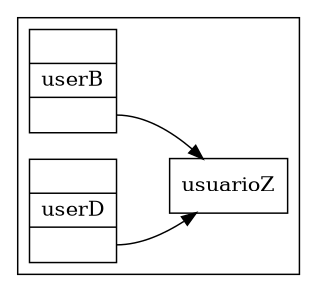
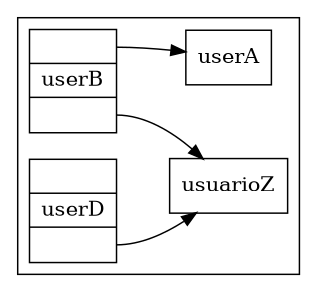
  digraph {
    rankdir=LR
    node [fillcolor=white shape=record style=filled]
    edge [tailport=C1]
    n1 [label="<C0>|userB|<C1>"]
+   n2 [label=userA]
    n3 [label="<C0>|userD|<C1>"]
    n4 [label=usuarioZ]
    subgraph cluster_1 {
      n1
+     n2
      n3
      n4
    }
+   n1 -> n2 [tailport=C0]
    n1 -> n4
    n3 -> n4
  }
